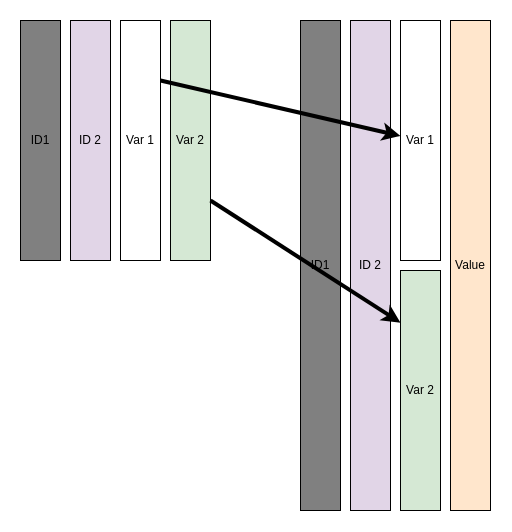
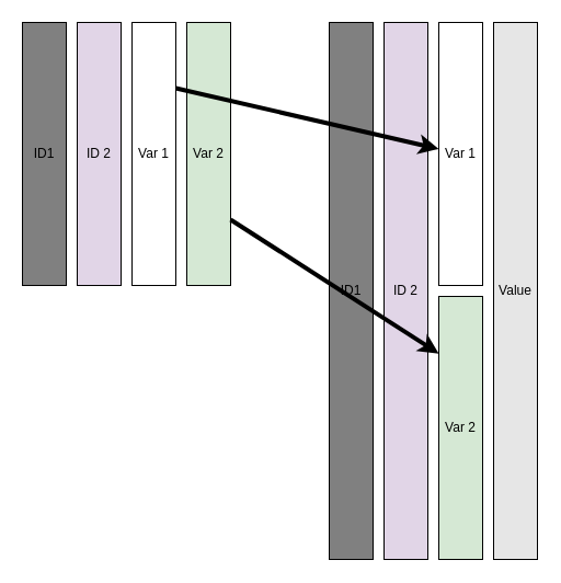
  <mxCell id="0" />
  <mxCell id="1" parent="0" />
  <mxCell id="2" value="ID1" style="rounded=0;whiteSpace=wrap;html=1;fillColor=#808080;" vertex="1" parent="1"><mxGeometry x="20" y="20" width="40" height="240" as="geometry" /></mxCell>
  <mxCell id="3" value="ID 2" style="rounded=0;whiteSpace=wrap;html=1;fillColor=#E1D5E7;" vertex="1" parent="1"><mxGeometry x="70" y="20" width="40" height="240" as="geometry" /></mxCell>
  <mxCell id="4" value="Var 1" style="rounded=0;whiteSpace=wrap;html=1;" vertex="1" parent="1"><mxGeometry x="120" y="20" width="40" height="240" as="geometry" /></mxCell>
  <mxCell id="5" value="Var 2" style="rounded=0;whiteSpace=wrap;html=1;fillColor=#D5E8D4;" vertex="1" parent="1"><mxGeometry x="170" y="20" width="40" height="240" as="geometry" /></mxCell>
  <mxCell id="6" value="ID1" style="rounded=0;whiteSpace=wrap;html=1;fillColor=#808080;" vertex="1" parent="1"><mxGeometry x="300" y="20" width="40" height="490" as="geometry" /></mxCell>
  <mxCell id="7" value="ID 2" style="rounded=0;whiteSpace=wrap;html=1;fillColor=#E1D5E7;" vertex="1" parent="1"><mxGeometry x="350" y="20" width="40" height="490" as="geometry" /></mxCell>
  <mxCell id="8" value="Var 1" style="rounded=0;whiteSpace=wrap;html=1;" vertex="1" parent="1"><mxGeometry x="400" y="20" width="40" height="240" as="geometry" /></mxCell>
- <mxCell id="9" value="Value" style="rounded=0;whiteSpace=wrap;html=1;fillColor=#ffe6cc;" vertex="1" parent="1"><mxGeometry x="450" y="20" width="40" height="490" as="geometry" /></mxCell>
+ <mxCell id="9" value="Value" style="rounded=0;whiteSpace=wrap;html=1;fillColor=#E6E6E6;" vertex="1" parent="1"><mxGeometry x="450" y="20" width="40" height="490" as="geometry" /></mxCell>
  <mxCell id="10" style="rounded=0;orthogonalLoop=1;jettySize=auto;html=1;exitX=1;exitY=0.25;exitDx=0;exitDy=0;strokeWidth=4;" edge="1" parent="1" source="4" target="8"><mxGeometry relative="1" as="geometry" /></mxCell>
  <mxCell id="11" style="edgeStyle=none;rounded=0;orthogonalLoop=1;jettySize=auto;html=1;exitX=1;exitY=0.75;exitDx=0;exitDy=0;strokeWidth=4;" edge="1" parent="1" source="5"><mxGeometry relative="1" as="geometry"><mxPoint x="400" y="322.143" as="targetPoint" /></mxGeometry></mxCell>
  <mxCell id="12" value="Var 2" style="rounded=0;whiteSpace=wrap;html=1;fillColor=#D5E8D4;" vertex="1" parent="1"><mxGeometry x="400" y="270" width="40" height="240" as="geometry" /></mxCell>
